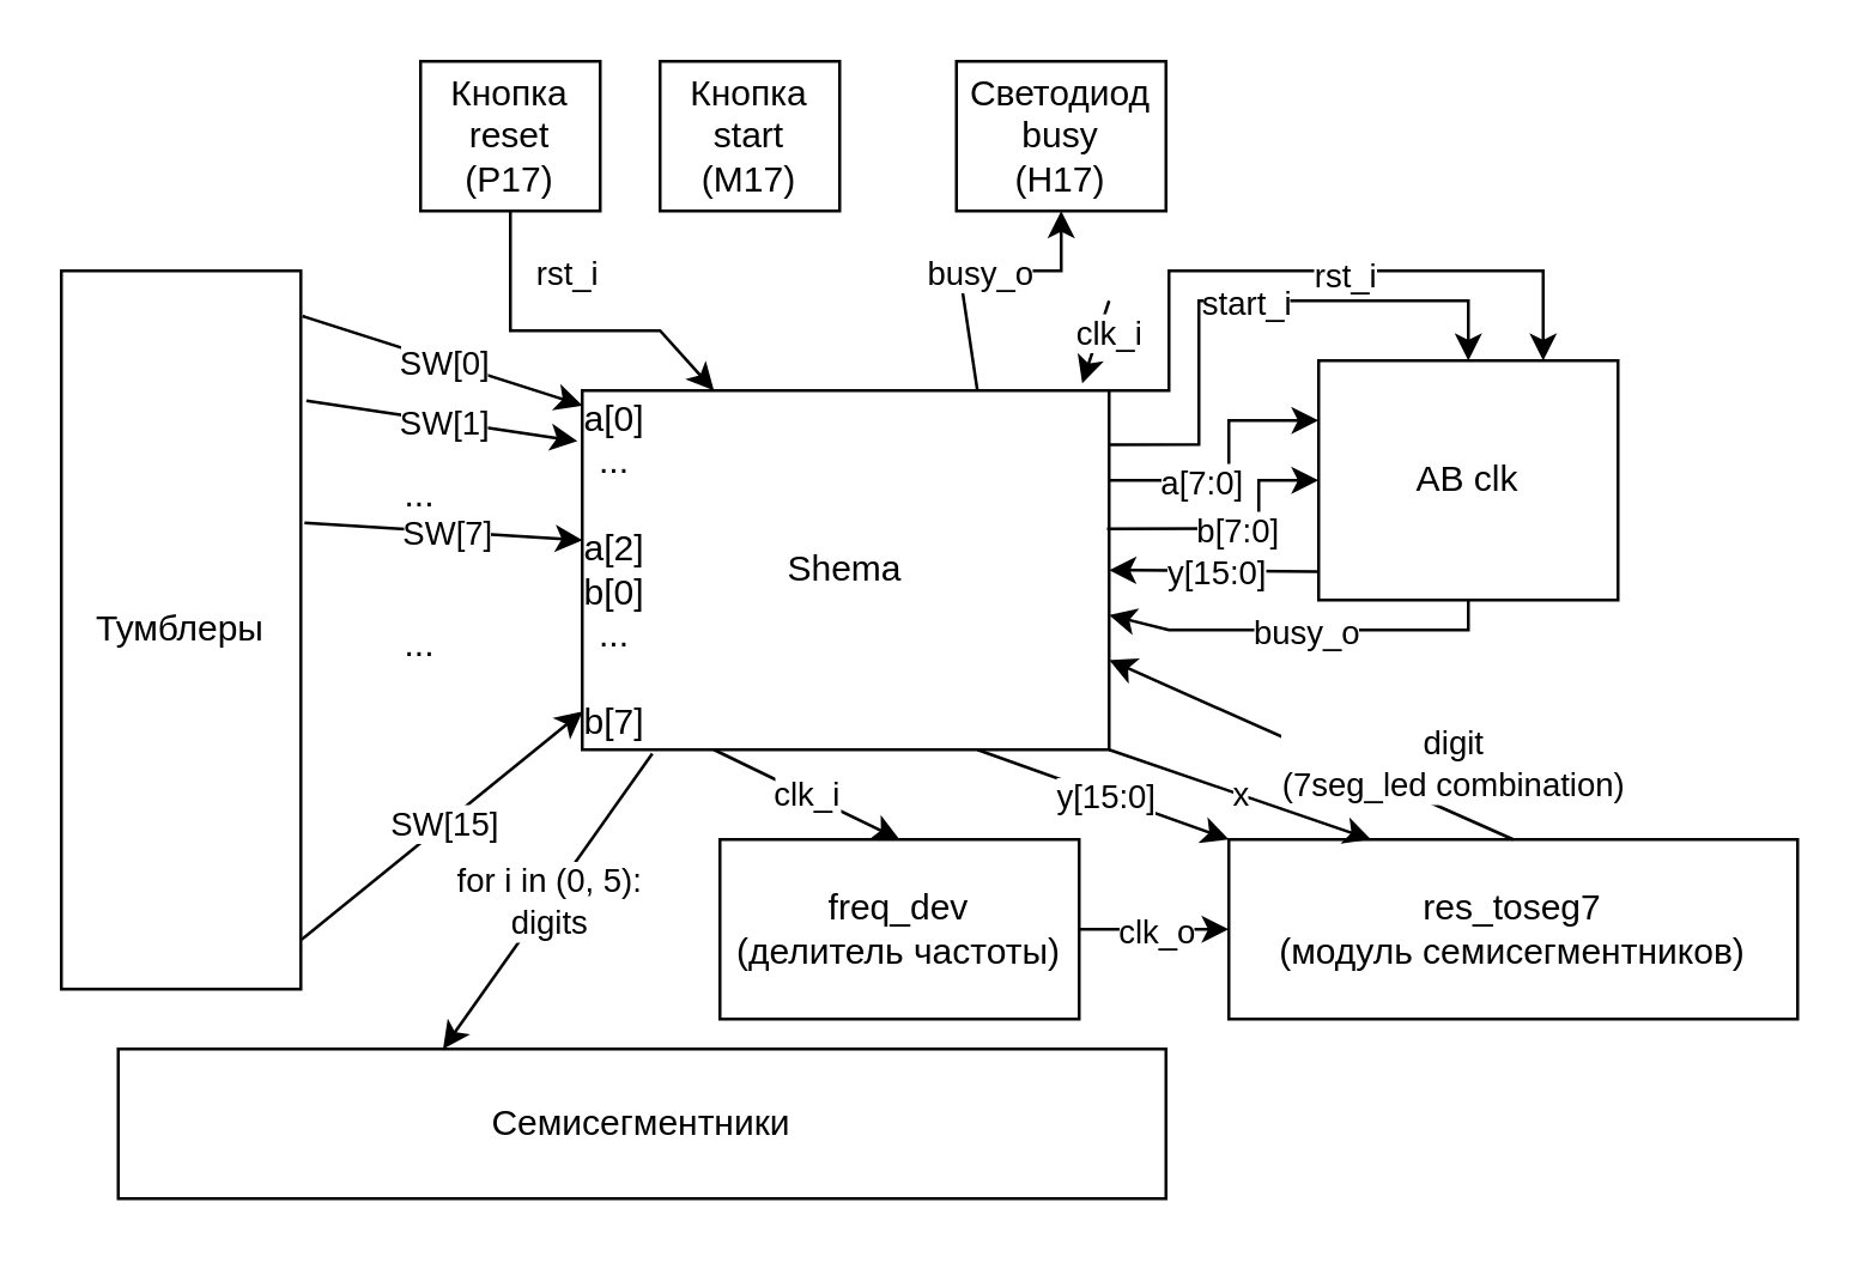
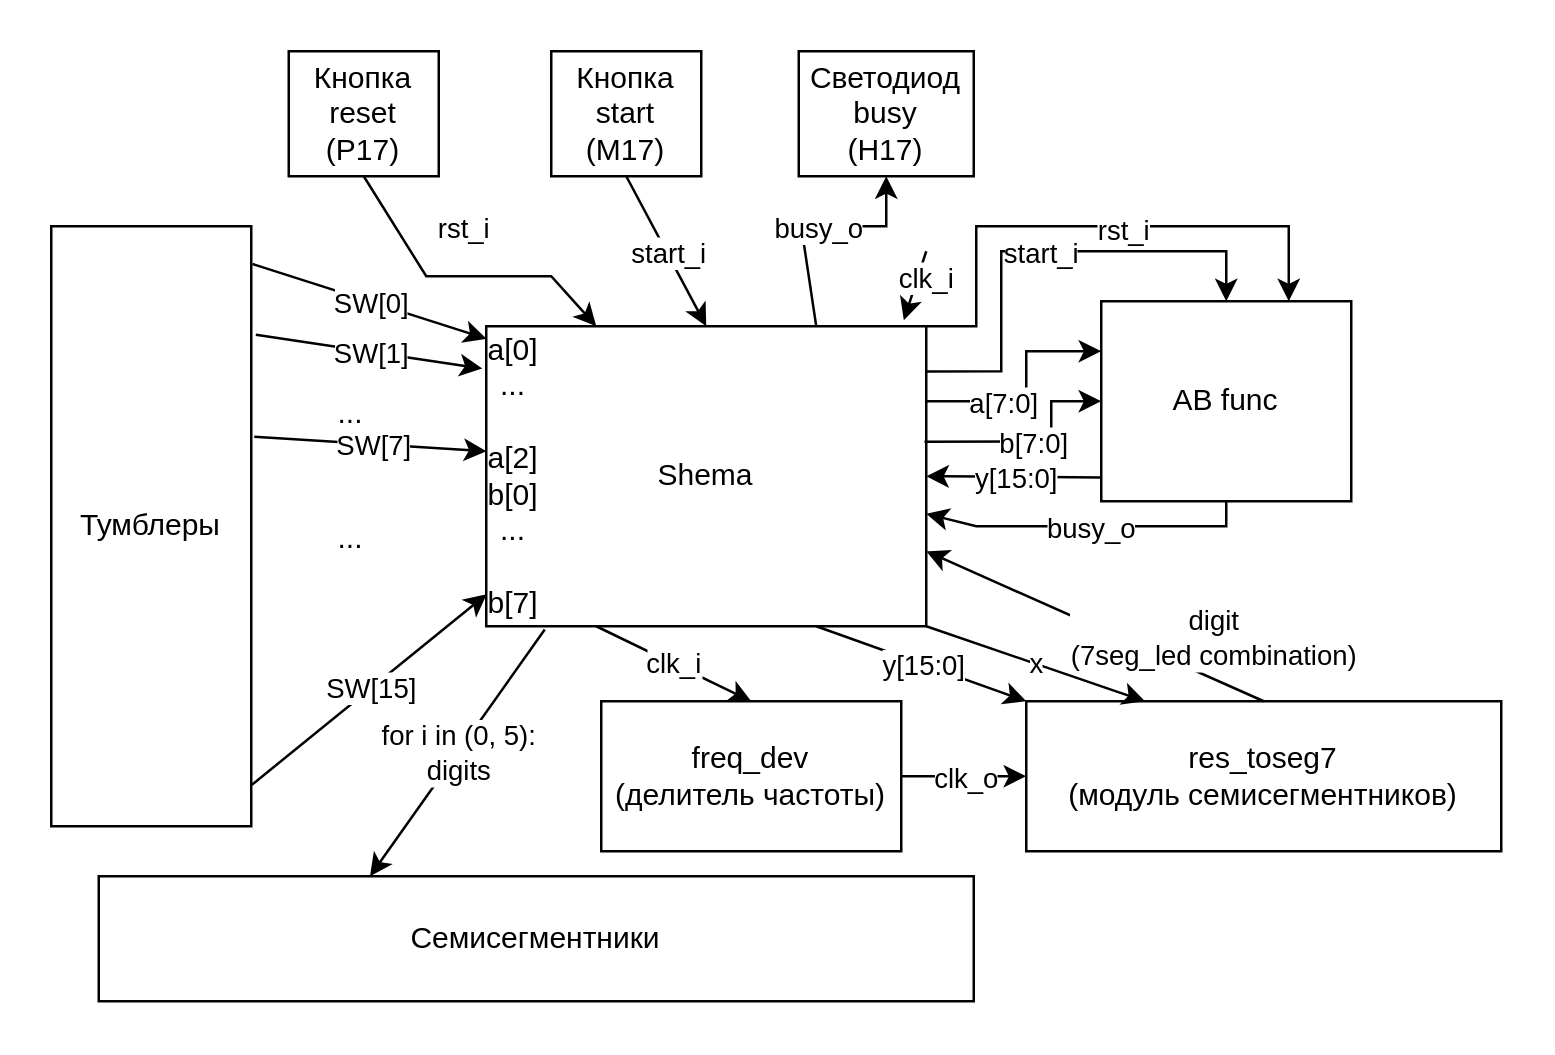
  <mxCell id="0" />
  <mxCell id="1" parent="0" />
  <mxCell id="2" value="Shema" style="rounded=0;whiteSpace=wrap;html=1;" vertex="1" parent="1"><mxGeometry x="194" y="130" width="176" height="120" as="geometry" /></mxCell>
  <mxCell id="3" value="freq_dev&lt;br&gt;(делитель частоты)" style="rounded=0;whiteSpace=wrap;html=1;" vertex="1" parent="1"><mxGeometry x="240" y="280" width="120" height="60" as="geometry" /></mxCell>
  <mxCell id="4" value="Тумблеры" style="rounded=0;whiteSpace=wrap;html=1;" vertex="1" parent="1"><mxGeometry x="20" y="90" width="80" height="240" as="geometry" /></mxCell>
  <mxCell id="5" value="Семисегментники" style="rounded=0;whiteSpace=wrap;html=1;" vertex="1" parent="1"><mxGeometry x="39" y="350" width="350" height="50" as="geometry" /></mxCell>
  <mxCell id="6" value="res_toseg7&lt;br&gt;(модуль семисегментников)" style="rounded=0;whiteSpace=wrap;html=1;" vertex="1" parent="1"><mxGeometry x="410" y="280" width="190" height="60" as="geometry" /></mxCell>
- <mxCell id="7" value="Кнопка reset (P17)" style="rounded=0;whiteSpace=wrap;html=1;" vertex="1" parent="1"><mxGeometry x="140" y="20" width="60" height="50" as="geometry" /></mxCell>
+ <mxCell id="7" value="Кнопка reset (P17)" style="rounded=0;whiteSpace=wrap;html=1;" vertex="1" parent="1"><mxGeometry x="115" y="20" width="60" height="50" as="geometry" /></mxCell>
  <mxCell id="8" value="Кнопка start&lt;br&gt;(M17)" style="rounded=0;whiteSpace=wrap;html=1;" vertex="1" parent="1"><mxGeometry x="220" y="20" width="60" height="50" as="geometry" /></mxCell>
  <mxCell id="9" value="Светодиод busy&lt;br&gt;(H17)" style="rounded=0;whiteSpace=wrap;html=1;" vertex="1" parent="1"><mxGeometry x="319" y="20" width="70" height="50" as="geometry" /></mxCell>
  <mxCell id="10" value="" style="endArrow=classic;html=1;rounded=0;exitX=0.5;exitY=1;exitDx=0;exitDy=0;entryX=0.25;entryY=0;entryDx=0;entryDy=0;" edge="1" parent="1" source="7" target="2"><mxGeometry relative="1" as="geometry"><mxPoint x="300" y="250" as="sourcePoint" /><mxPoint x="400" y="250" as="targetPoint" /><Array as="points"><mxPoint x="170" y="110" /><mxPoint x="220" y="110" /></Array></mxGeometry></mxCell>
  <mxCell id="11" value="rst_i" style="edgeLabel;resizable=0;html=1;align=center;verticalAlign=middle;" connectable="0" vertex="1" parent="10"><mxGeometry relative="1" as="geometry"><mxPoint y="-20" as="offset" /></mxGeometry></mxCell>
+ <mxCell id="12" value="" style="endArrow=classic;html=1;rounded=0;exitX=0.5;exitY=1;exitDx=0;exitDy=0;entryX=0.5;entryY=0;entryDx=0;entryDy=0;" edge="1" parent="1" source="8" target="2"><mxGeometry relative="1" as="geometry"><mxPoint x="196" y="110" as="sourcePoint" /><mxPoint x="220" y="165" as="targetPoint" /><Array as="points" /></mxGeometry></mxCell>
+ <mxCell id="13" value="start_i" style="edgeLabel;resizable=0;html=1;align=center;verticalAlign=middle;" connectable="0" vertex="1" parent="12"><mxGeometry relative="1" as="geometry" /></mxCell>
  <mxCell id="14" value="" style="endArrow=classic;html=1;rounded=0;entryX=0.5;entryY=1;entryDx=0;entryDy=0;exitX=0.75;exitY=0;exitDx=0;exitDy=0;" edge="1" parent="1" source="2" target="9"><mxGeometry relative="1" as="geometry"><mxPoint x="230" y="190" as="sourcePoint" /><mxPoint x="330" y="190" as="targetPoint" /><Array as="points"><mxPoint x="320" y="90" /><mxPoint x="354" y="90" /></Array></mxGeometry></mxCell>
  <mxCell id="15" value="busy_o" style="edgeLabel;resizable=0;html=1;align=center;verticalAlign=middle;" connectable="0" vertex="1" parent="14"><mxGeometry relative="1" as="geometry" /></mxCell>
  <mxCell id="16" value="" style="endArrow=classic;html=1;rounded=0;exitX=1.007;exitY=0.063;exitDx=0;exitDy=0;exitPerimeter=0;entryX=0;entryY=0.25;entryDx=0;entryDy=0;" edge="1" parent="1" source="4"><mxGeometry relative="1" as="geometry"><mxPoint x="100" y="135.92" as="sourcePoint" /><mxPoint x="194.08" y="135" as="targetPoint" /></mxGeometry></mxCell>
  <mxCell id="17" value="SW[0]" style="edgeLabel;resizable=0;html=1;align=center;verticalAlign=middle;" connectable="0" vertex="1" parent="16"><mxGeometry relative="1" as="geometry" /></mxCell>
  <mxCell id="18" value="" style="endArrow=classic;html=1;rounded=0;entryX=-0.014;entryY=0.369;entryDx=0;entryDy=0;entryPerimeter=0;exitX=1.023;exitY=0.181;exitDx=0;exitDy=0;exitPerimeter=0;" edge="1" parent="1" source="4"><mxGeometry relative="1" as="geometry"><mxPoint x="100.72" y="148.64" as="sourcePoint" /><mxPoint x="192.4" y="146.9" as="targetPoint" /></mxGeometry></mxCell>
  <mxCell id="19" value="SW[1]" style="edgeLabel;resizable=0;html=1;align=center;verticalAlign=middle;" connectable="0" vertex="1" parent="18"><mxGeometry relative="1" as="geometry" /></mxCell>
  <mxCell id="20" value="" style="endArrow=classic;html=1;rounded=0;entryX=-0.014;entryY=0.369;entryDx=0;entryDy=0;entryPerimeter=0;exitX=1.015;exitY=0.351;exitDx=0;exitDy=0;exitPerimeter=0;" edge="1" parent="1" source="4"><mxGeometry relative="1" as="geometry"><mxPoint x="103.08" y="182" as="sourcePoint" /><mxPoint x="194.08" y="180" as="targetPoint" /></mxGeometry></mxCell>
  <mxCell id="21" value="SW[7]" style="edgeLabel;resizable=0;html=1;align=center;verticalAlign=middle;" connectable="0" vertex="1" parent="20"><mxGeometry relative="1" as="geometry" /></mxCell>
  <mxCell id="22" value="" style="endArrow=classic;html=1;rounded=0;entryX=0.001;entryY=0.893;entryDx=0;entryDy=0;entryPerimeter=0;exitX=1.003;exitY=0.931;exitDx=0;exitDy=0;exitPerimeter=0;" edge="1" parent="1" source="4" target="2"><mxGeometry relative="1" as="geometry"><mxPoint x="113.08" y="192" as="sourcePoint" /><mxPoint x="204.08" y="190" as="targetPoint" /></mxGeometry></mxCell>
  <mxCell id="23" value="SW[15]" style="edgeLabel;resizable=0;html=1;align=center;verticalAlign=middle;" connectable="0" vertex="1" parent="22"><mxGeometry relative="1" as="geometry" /></mxCell>
  <mxCell id="24" value="..." style="text;html=1;strokeColor=none;fillColor=none;align=center;verticalAlign=middle;whiteSpace=wrap;rounded=0;" vertex="1" parent="1"><mxGeometry x="110" y="150" width="60" height="30" as="geometry" /></mxCell>
  <mxCell id="25" value="..." style="text;html=1;strokeColor=none;fillColor=none;align=center;verticalAlign=middle;whiteSpace=wrap;rounded=0;" vertex="1" parent="1"><mxGeometry x="110" y="200" width="60" height="30" as="geometry" /></mxCell>
  <mxCell id="26" value="a[0]&lt;br&gt;...&lt;br&gt;&lt;br&gt;a[2]&lt;br&gt;b[0]&lt;br&gt;...&lt;br&gt;&lt;br&gt;b[7]" style="text;html=1;strokeColor=none;fillColor=none;align=center;verticalAlign=middle;whiteSpace=wrap;rounded=0;" vertex="1" parent="1"><mxGeometry x="180" y="140" width="50" height="100" as="geometry" /></mxCell>
  <mxCell id="27" value="" style="endArrow=classic;html=1;rounded=0;entryX=0.949;entryY=-0.02;entryDx=0;entryDy=0;entryPerimeter=0;" edge="1" parent="1" target="2"><mxGeometry relative="1" as="geometry"><mxPoint x="370" y="100" as="sourcePoint" /><mxPoint x="480" y="110" as="targetPoint" /></mxGeometry></mxCell>
  <mxCell id="28" value="clk_i" style="edgeLabel;resizable=0;html=1;align=center;verticalAlign=middle;" connectable="0" vertex="1" parent="27"><mxGeometry relative="1" as="geometry"><mxPoint x="4" y="-4" as="offset" /></mxGeometry></mxCell>
  <mxCell id="29" value="" style="endArrow=classic;html=1;rounded=0;exitX=0.25;exitY=1;exitDx=0;exitDy=0;entryX=0.5;entryY=0;entryDx=0;entryDy=0;" edge="1" parent="1" source="2" target="3"><mxGeometry relative="1" as="geometry"><mxPoint x="190" y="260" as="sourcePoint" /><mxPoint x="290" y="260" as="targetPoint" /></mxGeometry></mxCell>
  <mxCell id="30" value="clk_i" style="edgeLabel;resizable=0;html=1;align=center;verticalAlign=middle;" connectable="0" vertex="1" parent="29"><mxGeometry relative="1" as="geometry" /></mxCell>
  <mxCell id="31" value="" style="endArrow=classic;html=1;rounded=0;exitX=1;exitY=0.5;exitDx=0;exitDy=0;entryX=0;entryY=0.5;entryDx=0;entryDy=0;" edge="1" parent="1" source="3" target="6"><mxGeometry relative="1" as="geometry"><mxPoint x="248" y="260" as="sourcePoint" /><mxPoint x="250" y="280" as="targetPoint" /></mxGeometry></mxCell>
  <mxCell id="32" value="clk_o" style="edgeLabel;resizable=0;html=1;align=center;verticalAlign=middle;" connectable="0" vertex="1" parent="31"><mxGeometry relative="1" as="geometry" /></mxCell>
  <mxCell id="33" value="" style="endArrow=classic;html=1;rounded=0;entryX=0.25;entryY=0;entryDx=0;entryDy=0;exitX=1;exitY=1;exitDx=0;exitDy=0;" edge="1" parent="1" source="2" target="6"><mxGeometry relative="1" as="geometry"><mxPoint x="330" y="220" as="sourcePoint" /><mxPoint x="430" y="220" as="targetPoint" /><Array as="points" /></mxGeometry></mxCell>
  <mxCell id="34" value="x" style="edgeLabel;resizable=0;html=1;align=center;verticalAlign=middle;" connectable="0" vertex="1" parent="33"><mxGeometry relative="1" as="geometry" /></mxCell>
  <mxCell id="35" value="" style="endArrow=classic;html=1;rounded=0;entryX=1;entryY=0.75;entryDx=0;entryDy=0;exitX=0.5;exitY=0;exitDx=0;exitDy=0;" edge="1" parent="1" source="6" target="2"><mxGeometry relative="1" as="geometry"><mxPoint x="380" y="230" as="sourcePoint" /><mxPoint x="412" y="280" as="targetPoint" /><Array as="points" /></mxGeometry></mxCell>
  <mxCell id="36" value="digit&lt;br&gt;(7seg_led combination)" style="edgeLabel;resizable=0;html=1;align=center;verticalAlign=middle;" connectable="0" vertex="1" parent="35"><mxGeometry relative="1" as="geometry"><mxPoint x="47" y="5" as="offset" /></mxGeometry></mxCell>
- <mxCell id="37" value="AB clk" style="rounded=0;whiteSpace=wrap;html=1;" vertex="1" parent="1"><mxGeometry x="440" y="120" width="100" height="80" as="geometry" /></mxCell>
+ <mxCell id="37" value="AB func" style="rounded=0;whiteSpace=wrap;html=1;" vertex="1" parent="1"><mxGeometry x="440" y="120" width="100" height="80" as="geometry" /></mxCell>
  <mxCell id="38" value="" style="endArrow=classic;html=1;rounded=0;exitX=1;exitY=0;exitDx=0;exitDy=0;entryX=0.75;entryY=0;entryDx=0;entryDy=0;" edge="1" parent="1" source="2" target="37"><mxGeometry relative="1" as="geometry"><mxPoint x="180" y="80" as="sourcePoint" /><mxPoint x="420" y="110" as="targetPoint" /><Array as="points"><mxPoint x="390" y="130" /><mxPoint x="390" y="90" /><mxPoint x="515" y="90" /></Array></mxGeometry></mxCell>
  <mxCell id="39" value="rst_i" style="edgeLabel;resizable=0;html=1;align=center;verticalAlign=middle;" connectable="0" vertex="1" parent="38"><mxGeometry relative="1" as="geometry"><mxPoint x="10" y="1" as="offset" /></mxGeometry></mxCell>
  <mxCell id="40" value="" style="endArrow=classic;html=1;rounded=0;exitX=1;exitY=0.151;exitDx=0;exitDy=0;exitPerimeter=0;entryX=0.5;entryY=0;entryDx=0;entryDy=0;" edge="1" parent="1" source="2" target="37"><mxGeometry relative="1" as="geometry"><mxPoint x="260" y="80" as="sourcePoint" /><mxPoint x="292" y="140" as="targetPoint" /><Array as="points"><mxPoint x="400" y="148" /><mxPoint x="400" y="100" /><mxPoint x="490" y="100" /></Array></mxGeometry></mxCell>
  <mxCell id="41" value="start_i" style="edgeLabel;resizable=0;html=1;align=center;verticalAlign=middle;" connectable="0" vertex="1" parent="40"><mxGeometry relative="1" as="geometry" /></mxCell>
  <mxCell id="42" value="" style="endArrow=classic;html=1;rounded=0;entryX=1;entryY=0.625;entryDx=0;entryDy=0;exitX=0.5;exitY=1;exitDx=0;exitDy=0;entryPerimeter=0;" edge="1" parent="1" source="37" target="2"><mxGeometry relative="1" as="geometry"><mxPoint x="336" y="140" as="sourcePoint" /><mxPoint x="364" y="80" as="targetPoint" /><Array as="points"><mxPoint x="490" y="210" /><mxPoint x="390" y="210" /></Array></mxGeometry></mxCell>
  <mxCell id="43" value="busy_o" style="edgeLabel;resizable=0;html=1;align=center;verticalAlign=middle;" connectable="0" vertex="1" parent="42"><mxGeometry relative="1" as="geometry" /></mxCell>
  <mxCell id="44" value="" style="endArrow=classic;html=1;rounded=0;entryX=0;entryY=0.25;entryDx=0;entryDy=0;exitX=1;exitY=0.25;exitDx=0;exitDy=0;" edge="1" parent="1" source="2" target="37"><mxGeometry relative="1" as="geometry"><mxPoint x="370" y="170" as="sourcePoint" /><mxPoint x="470" y="170" as="targetPoint" /><Array as="points"><mxPoint x="410" y="160" /><mxPoint x="410" y="140" /></Array></mxGeometry></mxCell>
  <mxCell id="45" value="a[7:0]" style="edgeLabel;resizable=0;html=1;align=center;verticalAlign=middle;" connectable="0" vertex="1" parent="44"><mxGeometry relative="1" as="geometry"><mxPoint x="-10" y="5" as="offset" /></mxGeometry></mxCell>
  <mxCell id="46" value="" style="endArrow=classic;html=1;rounded=0;entryX=0;entryY=0.5;entryDx=0;entryDy=0;exitX=0.996;exitY=0.385;exitDx=0;exitDy=0;exitPerimeter=0;" edge="1" parent="1" source="2" target="37"><mxGeometry relative="1" as="geometry"><mxPoint x="380" y="180" as="sourcePoint" /><mxPoint x="450" y="150" as="targetPoint" /><Array as="points"><mxPoint x="420" y="176" /><mxPoint x="420" y="160" /></Array></mxGeometry></mxCell>
  <mxCell id="47" value="b[7:0]" style="edgeLabel;resizable=0;html=1;align=center;verticalAlign=middle;" connectable="0" vertex="1" parent="46"><mxGeometry relative="1" as="geometry" /></mxCell>
  <mxCell id="48" value="" style="endArrow=classic;html=1;rounded=0;exitX=0;exitY=0.881;exitDx=0;exitDy=0;exitPerimeter=0;entryX=1;entryY=0.5;entryDx=0;entryDy=0;" edge="1" parent="1" source="37" target="2"><mxGeometry relative="1" as="geometry"><mxPoint x="310" y="210" as="sourcePoint" /><mxPoint x="410" y="210" as="targetPoint" /></mxGeometry></mxCell>
  <mxCell id="49" value="y[15:0]" style="edgeLabel;resizable=0;html=1;align=center;verticalAlign=middle;" connectable="0" vertex="1" parent="48"><mxGeometry relative="1" as="geometry" /></mxCell>
  <mxCell id="50" value="" style="endArrow=classic;html=1;rounded=0;entryX=0;entryY=0;entryDx=0;entryDy=0;exitX=0.75;exitY=1;exitDx=0;exitDy=0;" edge="1" parent="1" source="2" target="6"><mxGeometry relative="1" as="geometry"><mxPoint x="450" y="200" as="sourcePoint" /><mxPoint x="380" y="200" as="targetPoint" /></mxGeometry></mxCell>
  <mxCell id="51" value="y[15:0]" style="edgeLabel;resizable=0;html=1;align=center;verticalAlign=middle;" connectable="0" vertex="1" parent="50"><mxGeometry relative="1" as="geometry" /></mxCell>
  <mxCell id="52" value="" style="endArrow=classic;html=1;rounded=0;exitX=0.133;exitY=1.011;exitDx=0;exitDy=0;exitPerimeter=0;entryX=0.31;entryY=0;entryDx=0;entryDy=0;entryPerimeter=0;" edge="1" parent="1" source="2" target="5"><mxGeometry relative="1" as="geometry"><mxPoint x="270" y="290" as="sourcePoint" /><mxPoint x="370" y="290" as="targetPoint" /></mxGeometry></mxCell>
  <mxCell id="53" value="for i in (0, 5):&lt;br&gt;digits" style="edgeLabel;resizable=0;html=1;align=center;verticalAlign=middle;" connectable="0" vertex="1" parent="52"><mxGeometry relative="1" as="geometry" /></mxCell>
